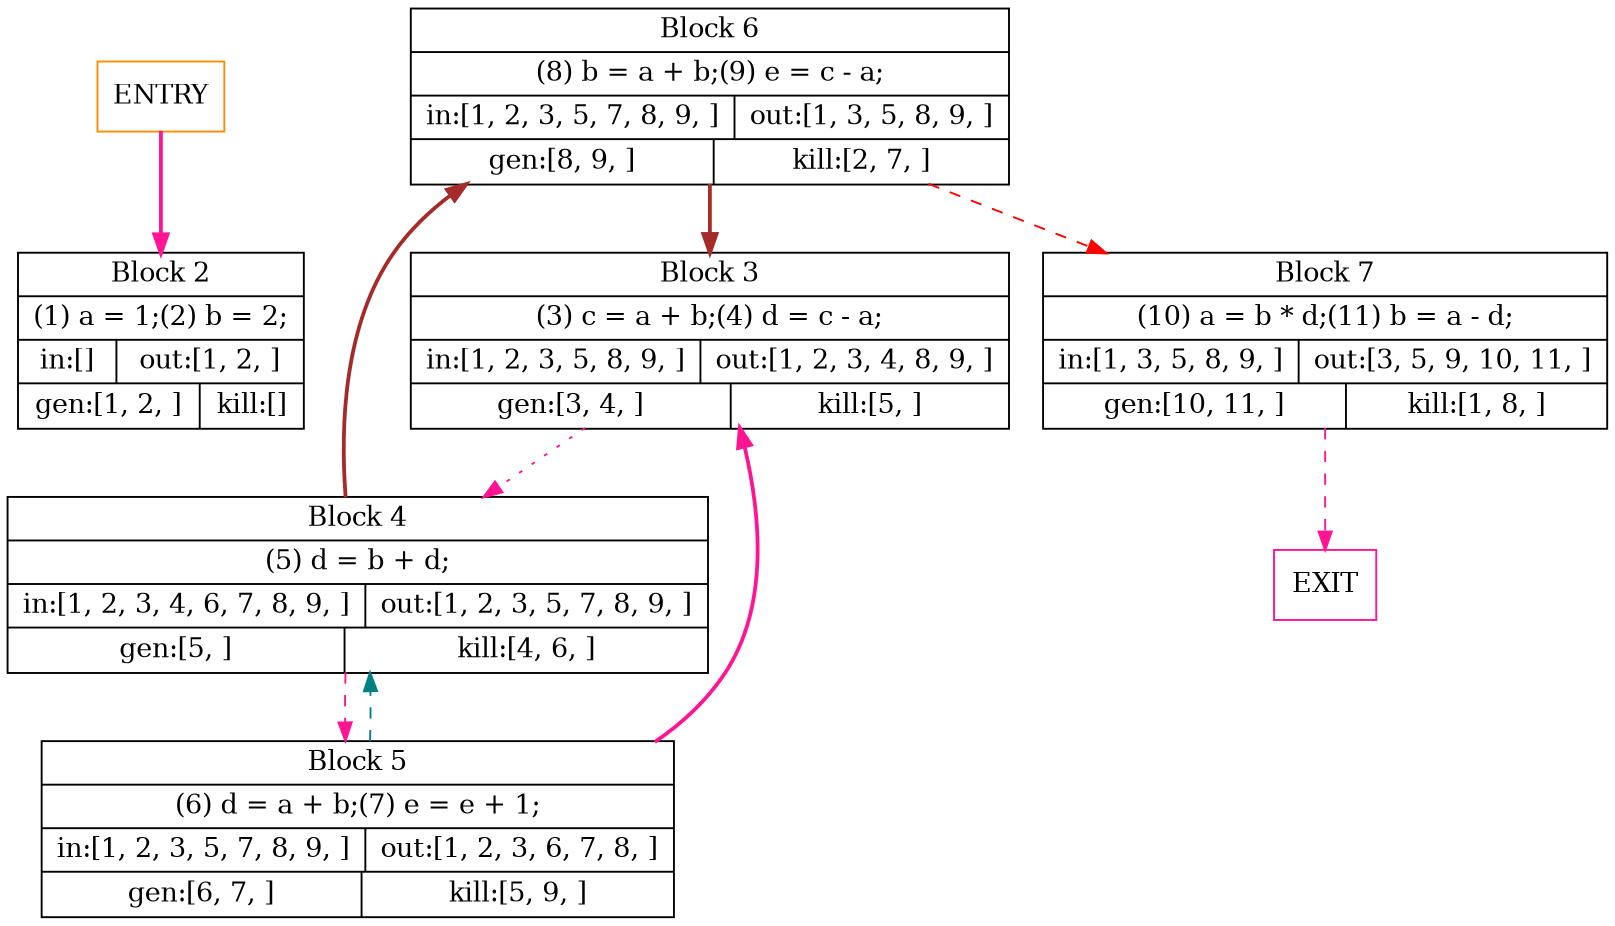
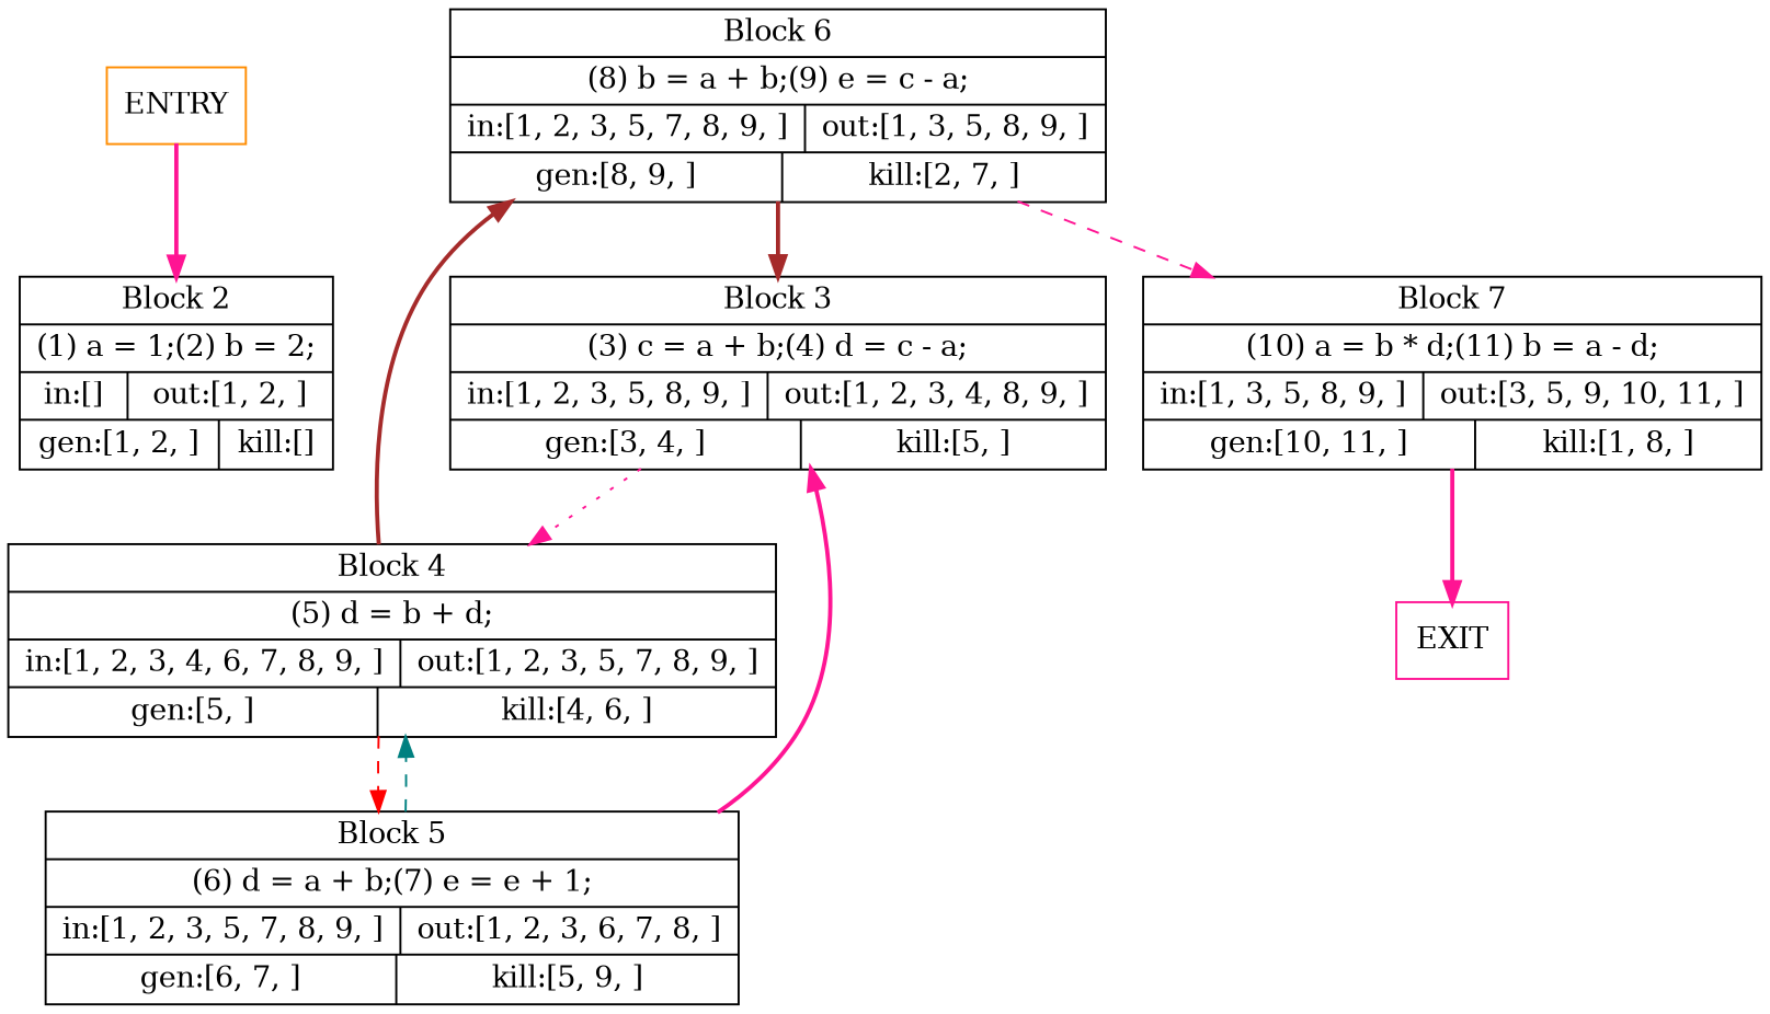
  digraph {
    node [shape=record]
    edge [color=deeppink style=bold]
    n1 [color=darkorange label=ENTRY]
    n2 [label=<{Block 2|(1) a = 1;(2) b = 2;|{in:[]|out:[1, 2, ]}|{gen:[1, 2, ]|kill:[]}}>]
    n3 [color=deeppink label=EXIT]
    n4 [label=<{Block 3|(3) c = a + b;(4) d = c - a;|{in:[1, 2, 3, 5, 8, 9, ]|out:[1, 2, 3, 4, 8, 9, ]}|{gen:[3, 4, ]|kill:[5, ]}}>]
    n5 [label=<{Block 4|(5) d = b + d;|{in:[1, 2, 3, 4, 6, 7, 8, 9, ]|out:[1, 2, 3, 5, 7, 8, 9, ]}|{gen:[5, ]|kill:[4, 6, ]}}>]
    n6 [label=<{Block 5|(6) d = a + b;(7) e = e + 1;|{in:[1, 2, 3, 5, 7, 8, 9, ]|out:[1, 2, 3, 6, 7, 8, ]}|{gen:[6, 7, ]|kill:[5, 9, ]}}>]
    n7 [label=<{Block 6|(8) b = a + b;(9) e = c - a;|{in:[1, 2, 3, 5, 7, 8, 9, ]|out:[1, 3, 5, 8, 9, ]}|{gen:[8, 9, ]|kill:[2, 7, ]}}>]
    n8 [label=<{Block 7|(10) a = b * d;(11) b = a - d;|{in:[1, 3, 5, 8, 9, ]|out:[3, 5, 9, 10, 11, ]}|{gen:[10, 11, ]|kill:[1, 8, ]}}>]
    n1 -> n2
    n4 -> n5 [style=dotted]
-   n5 -> n6 [style=dashed]
+   n5 -> n6 [color=red style=dashed]
    n5 -> n7 [color=brown]
    n6 -> n4
    n6 -> n5 [color=teal style=dashed]
    n7 -> n4 [color=brown]
-   n7 -> n8 [color=red style=dashed]
-   n8 -> n3 [style=dashed]
+   n7 -> n8 [style=dashed]
+   n8 -> n3
  }
